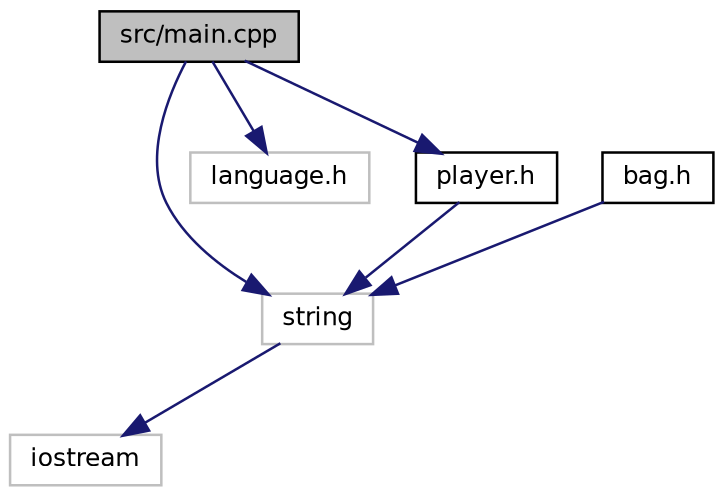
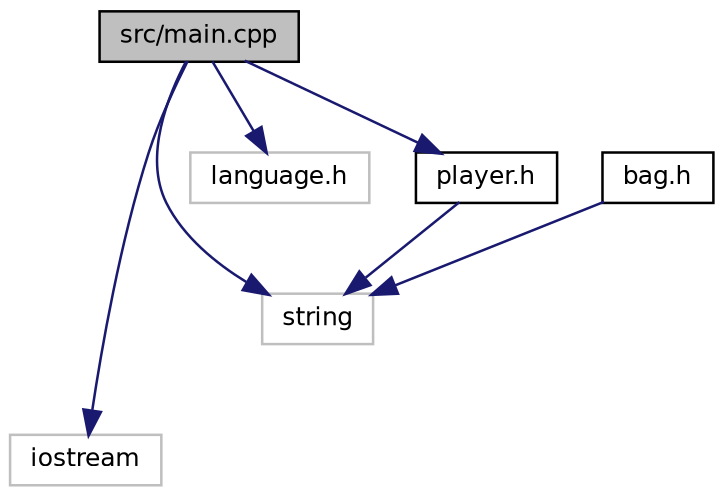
  digraph {
    node [color=black fillcolor=white fontname=Helvetica fontsize=10 shape=record style=filled]
    edge [color=midnightblue fontname=Helvetica fontsize=10 labelfontname=Helvetica labelfontsize=10 style=solid]
    n1 [fillcolor=grey75 fontcolor=black height=0.2 label="src/main.cpp" width=0.4]
    n2 [color=grey75 height=0.2 label=string width=0.4]
    n3 [color=grey75 height=0.2 label=iostream width=0.4]
    n4 [color=grey75 height=0.2 label="language.h" width=0.4]
    n5 [height=0.2 label="player.h" width=0.4]
    n6 [height=0.2 label="bag.h" width=0.4]
    n1 -> n2
-   n2 -> n3
+   n1 -> n3
    n1 -> n4
    n1 -> n5
    n5 -> n2
    n6 -> n2
  }
